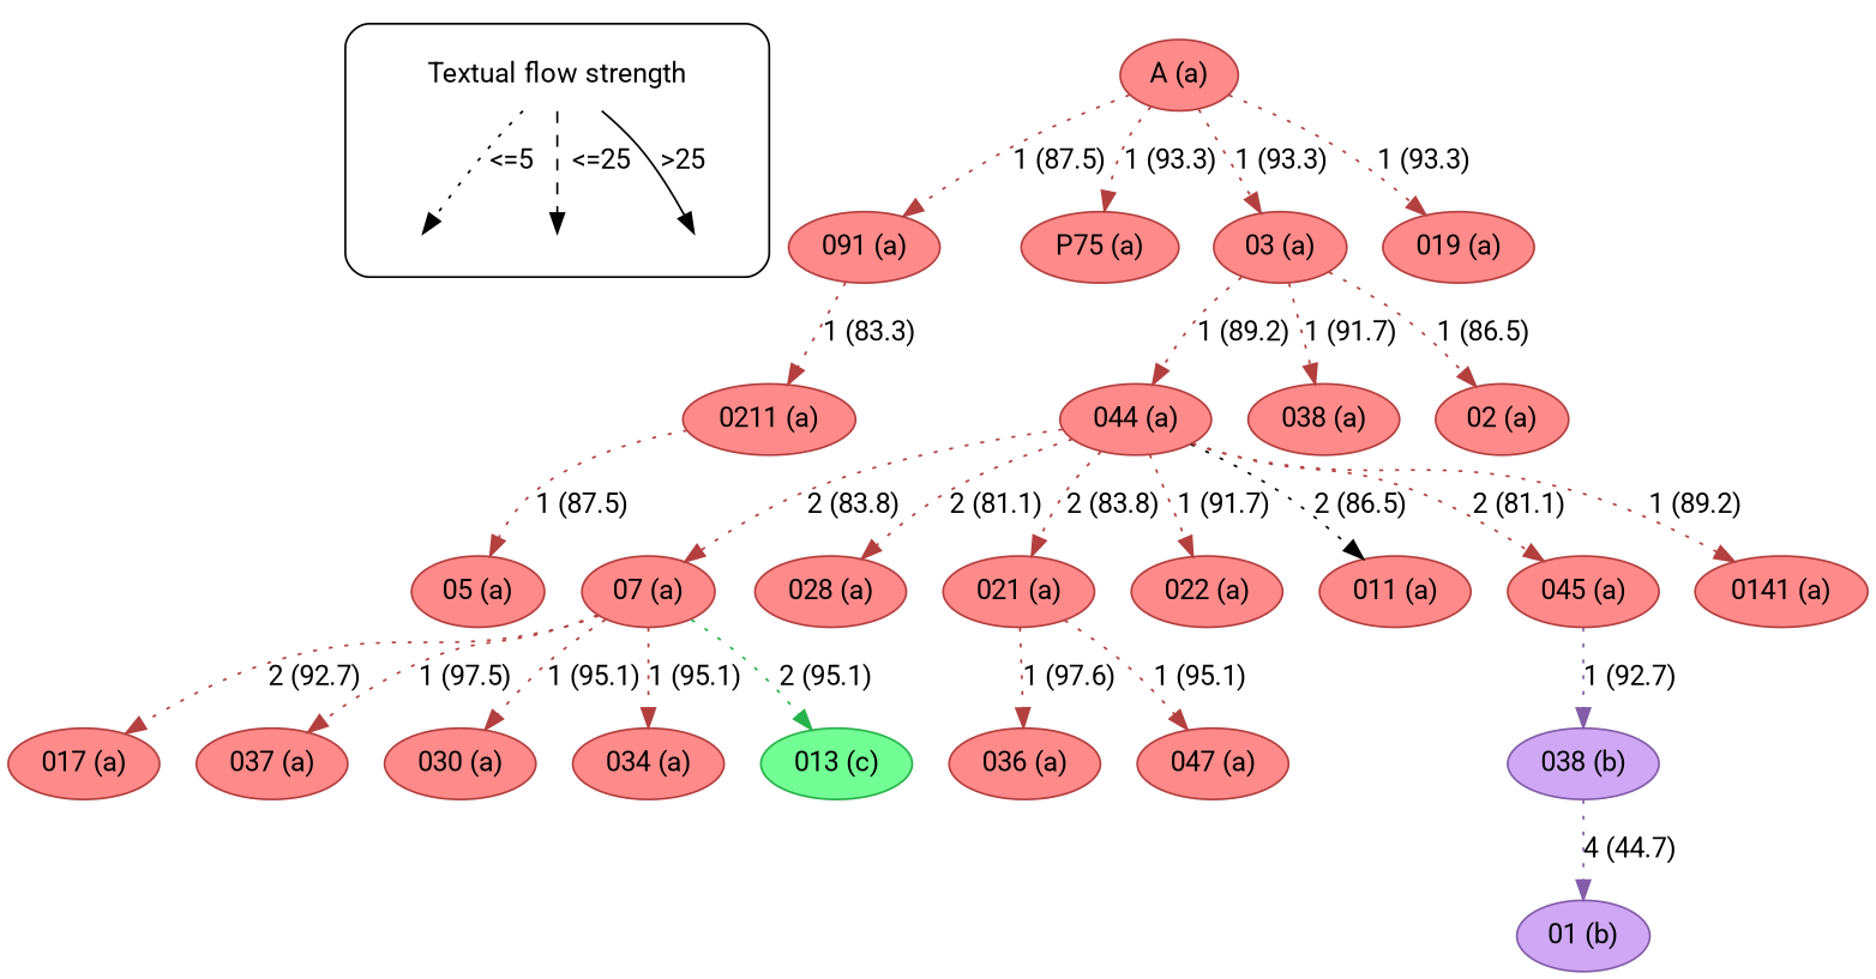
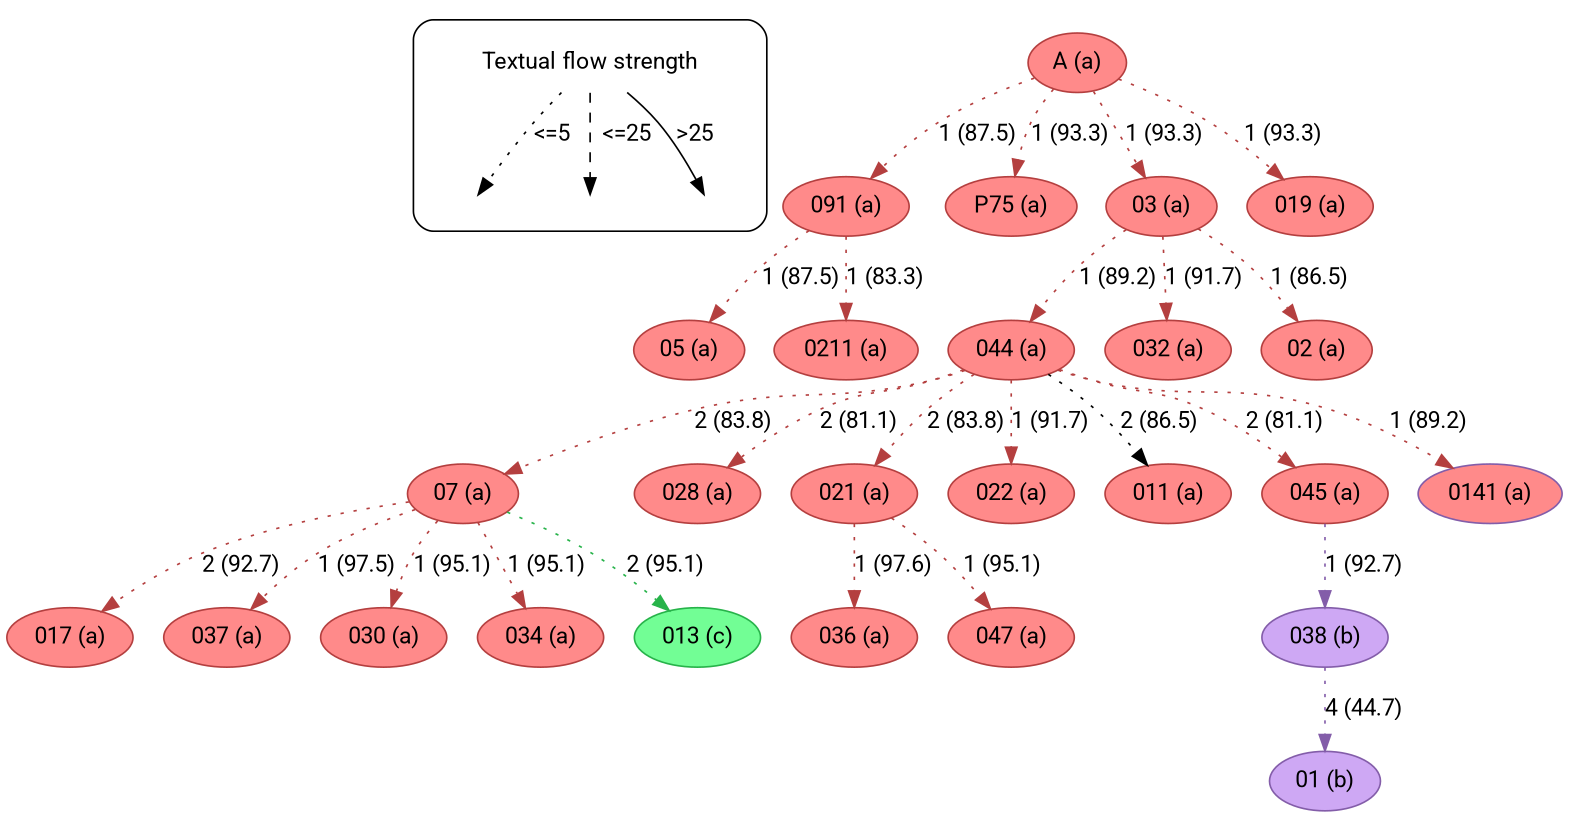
  strict digraph {
    fontname=Roboto
    node [fontname=Roboto style=filled color="#b43f3f" fillcolor="#FF8A8A"]
    edge [fontname=Roboto style=dotted color="#b43f3f"]
    n1 [label="Textual flow strength" shape=plaintext style="" color="" fillcolor=""]
    leg_e1 [fixedsize=True height=0.2 style=invis color="" fillcolor=""]
    leg_e2 [fixedsize=True height=0.2 style=invis color="" fillcolor=""]
    leg_e3 [fixedsize=True height=0.2 style=invis color="" fillcolor=""]
    n5 [label="091 (a)"]
    n6 [label="05 (a)"]
    n7 [label="0211 (a)"]
    n8 [label="A (a)"]
    n9 [label="P75 (a)"]
    n10 [label="03 (a)"]
    n11 [label="019 (a)"]
    n12 [label="044 (a)"]
-   n13 [label="038 (a)"]
+   n13 [label="032 (a)"]
    n14 [label="02 (a)"]
    n15 [label="07 (a)"]
    n16 [label="028 (a)"]
    n17 [label="021 (a)"]
    n18 [label="022 (a)"]
    n19 [label="011 (a)"]
    n20 [label="045 (a)"]
-   n21 [label="0141 (a)"]
+   n21 [color="#835da9" label="0141 (a)"]
    n22 [label="017 (a)"]
    n23 [label="037 (a)"]
    n24 [label="030 (a)"]
    n25 [label="034 (a)"]
    n26 [color="#27b34a" fillcolor="#72FE95" label="013 (c)"]
    n27 [label="036 (a)"]
    n28 [label="047 (a)"]
    n29 [color="#835da9" fillcolor="#CEA8F4" label="038 (b)"]
    n30 [color="#835da9" fillcolor="#CEA8F4" label="01 (b)"]
    subgraph cluster_1 {
      style=rounded
      n1
      leg_e1
      leg_e2
      leg_e3
    }
    n1 -> leg_e1 [label="<=5  " color=""]
    n1 -> leg_e2 [label="  <=25" style=dashed color=""]
    n1 -> leg_e3 [label=">25" style=solid color=""]
-   n7 -> n6 [label="1 (87.5)"]
+   n5 -> n6 [label="1 (87.5)"]
    n5 -> n7 [label="1 (83.3)"]
    n8 -> n5 [label="1 (87.5)"]
    n8 -> n9 [label="1 (93.3)"]
    n8 -> n10 [label="1 (93.3)"]
    n8 -> n11 [label="1 (93.3)"]
    n10 -> n12 [label="1 (89.2)"]
    n10 -> n13 [label="1 (91.7)"]
    n10 -> n14 [label="1 (86.5)"]
    n12 -> n15 [label="2 (83.8)"]
    n12 -> n16 [label="2 (81.1)"]
    n12 -> n17 [label="2 (83.8)"]
    n12 -> n18 [label="1 (91.7)"]
    n12 -> n19 [color=black label="2 (86.5)"]
    n12 -> n20 [label="2 (81.1)"]
    n12 -> n21 [label="1 (89.2)"]
    n15 -> n22 [label="2 (92.7)"]
    n15 -> n23 [label="1 (97.5)"]
    n15 -> n24 [label="1 (95.1)"]
    n15 -> n25 [label="1 (95.1)"]
    n15 -> n26 [color="#27b34a" label="2 (95.1)"]
    n17 -> n27 [label="1 (97.6)"]
    n17 -> n28 [label="1 (95.1)"]
    n20 -> n29 [color="#835da9" label="1 (92.7)"]
    n29 -> n30 [color="#835da9" label="4 (44.7)"]
  }
